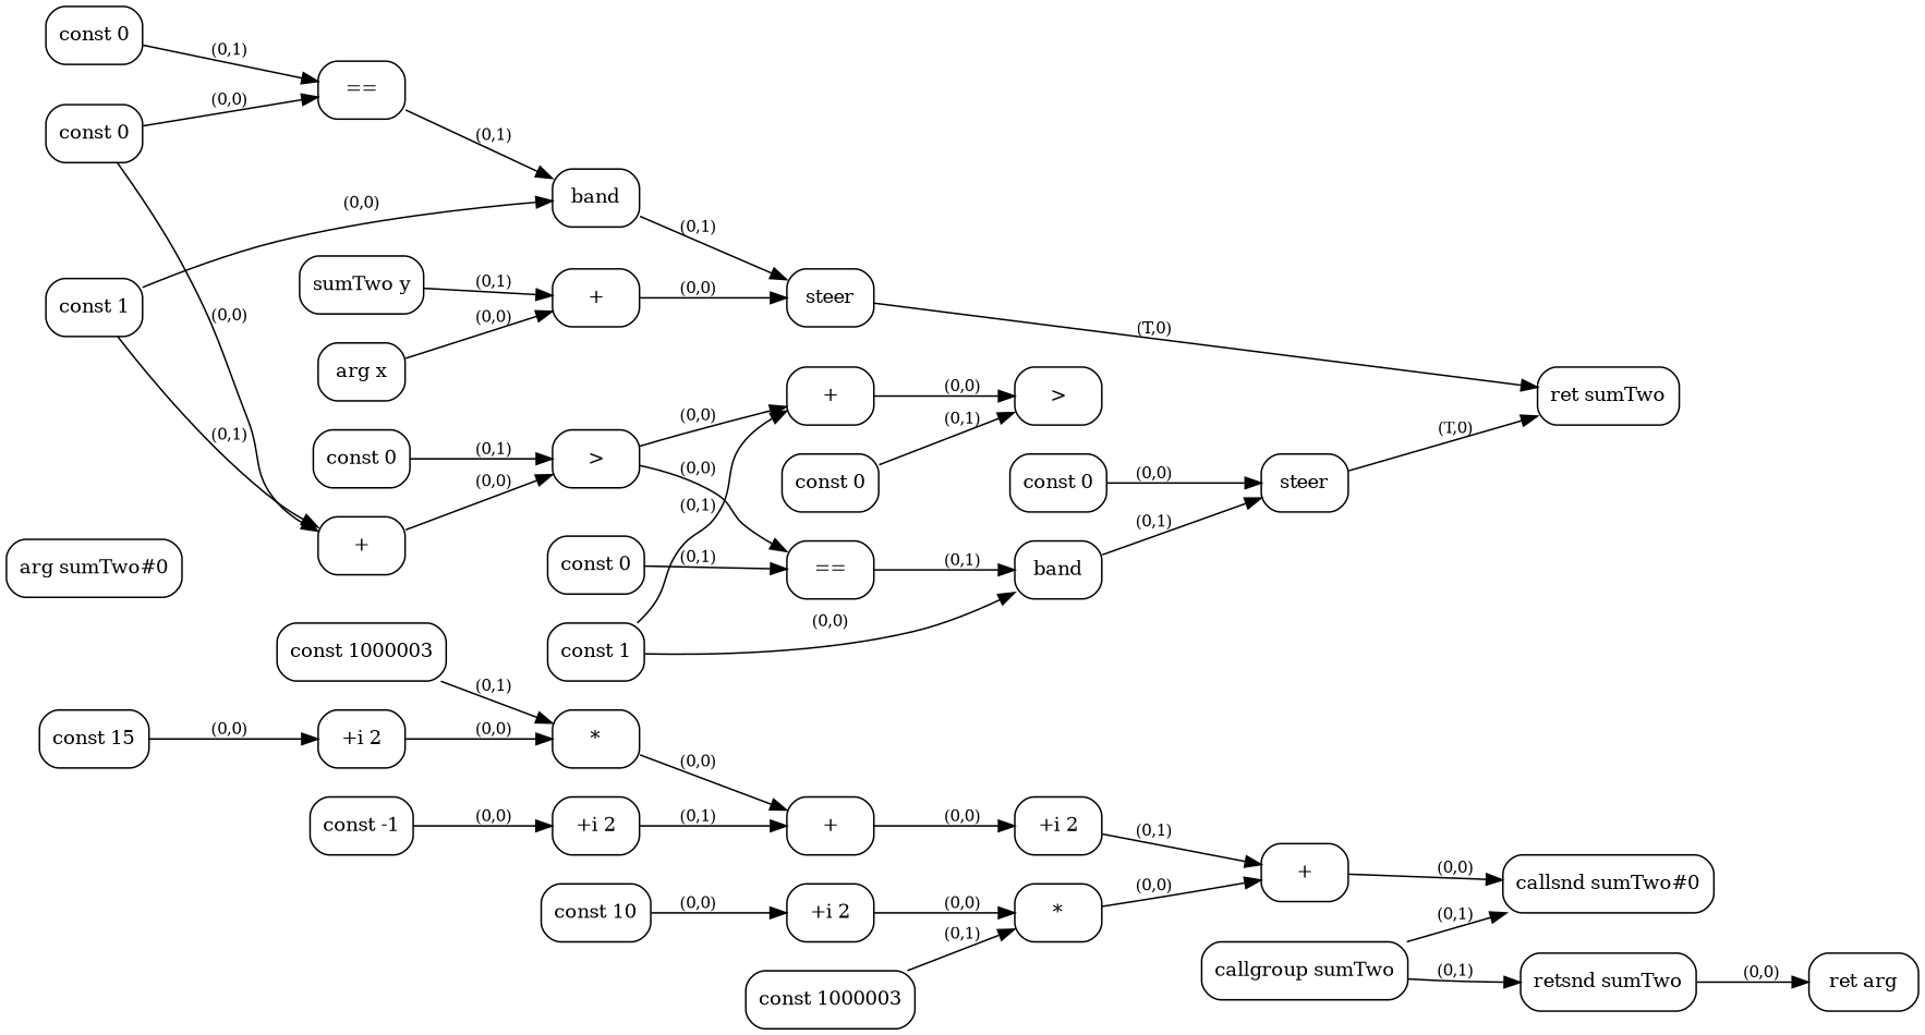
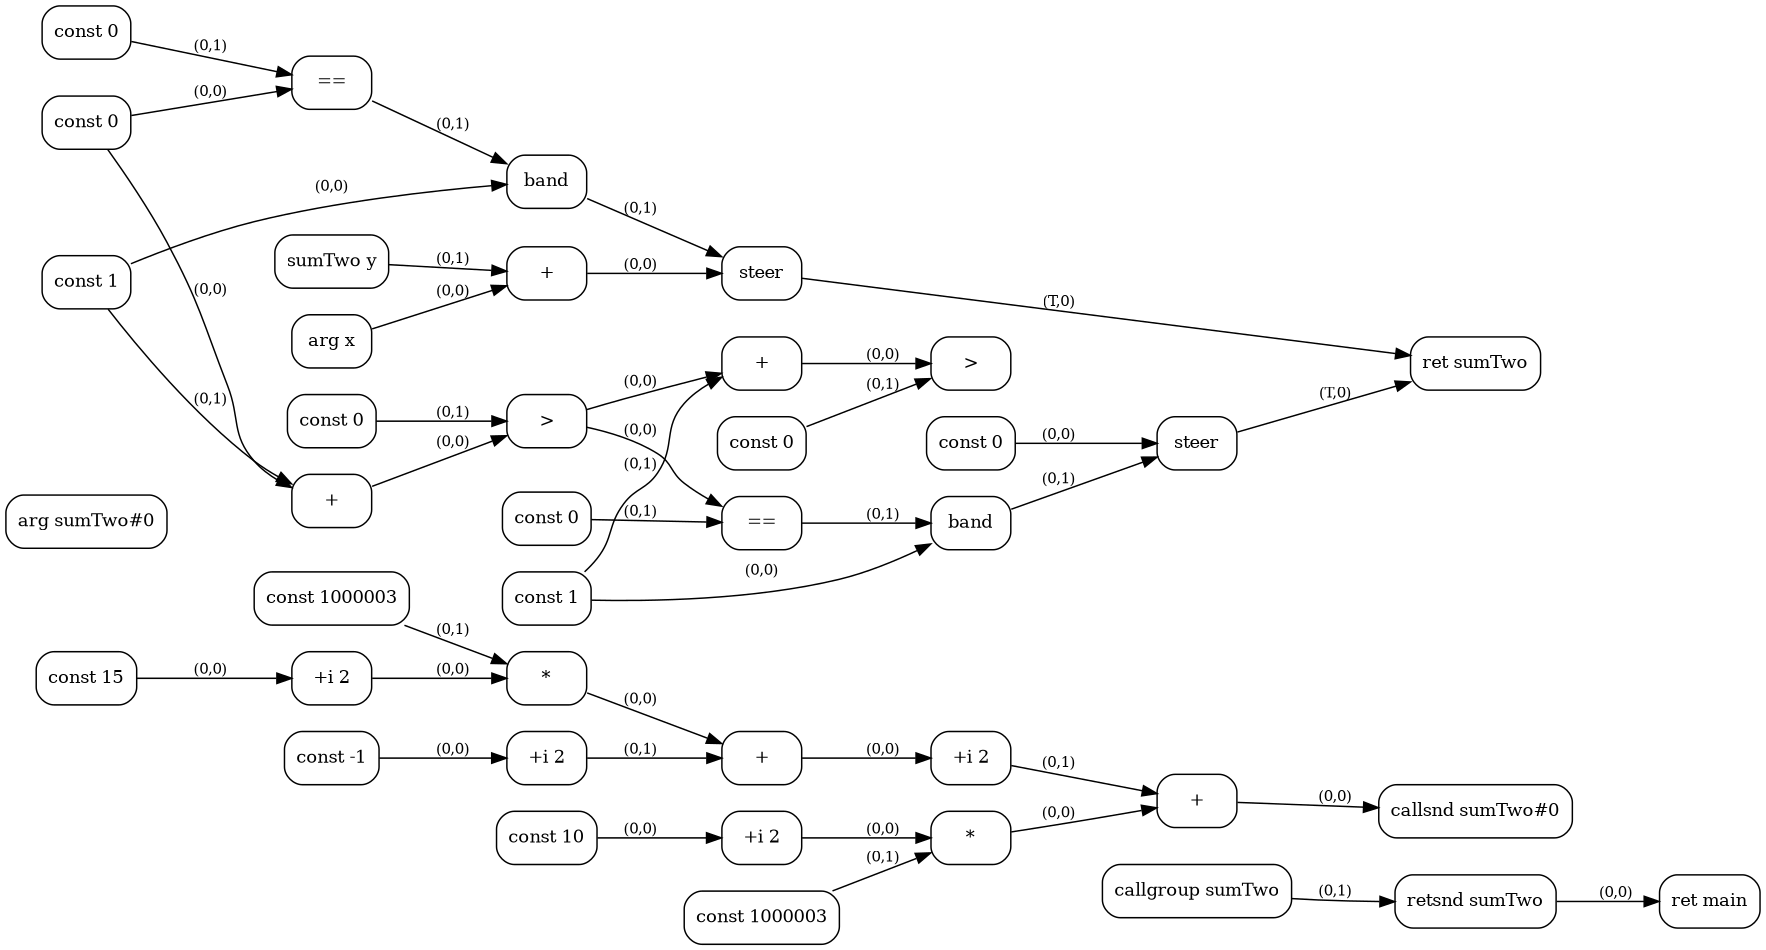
  digraph {
    rankdir=LR
    node [fontsize=12 shape=box style=rounded]
    edge [fontsize=10]
    n1 [label="const -1"]
    n2 [label="+i 2"]
    n3 [label="+"]
    n4 [label="const 10"]
    n5 [label="+i 2"]
    n6 [label="*"]
    n7 [label="const 15"]
    n8 [label="+i 2"]
    n9 [label="*"]
    n10 [label="+i 2"]
    n11 [label="const 1000003"]
    n12 [label="+"]
    n13 [label="callsnd sumTwo#0"]
    n14 [label="const 1000003"]
    n15 [label="arg sumTwo#0"]
    n16 [label="const 0"]
    n17 [label="=="]
    n18 [label="+"]
    n19 [label=band]
    n20 [label=">"]
    n21 [label="const 1"]
    n22 [label=steer]
    n23 [label="const 0"]
    n24 [label="ret sumTwo"]
    n25 [label="arg x"]
    n26 [label="+"]
    n27 [label="sumTwo y"]
    n28 [label="=="]
    n29 [label="+"]
    n30 [label="const 0"]
    n31 [label=band]
    n32 [label=">"]
    n33 [label="const 1"]
    n34 [label=steer]
    n35 [label="const 0"]
    n36 [label="const 0"]
    n37 [label="const 0"]
    n38 [label="callgroup sumTwo"]
    n39 [label="retsnd sumTwo"]
-   n40 [label="ret arg"]
+   n40 [label="ret main"]
    n1 -> n2 [label="(0,0)"]
    n2 -> n3 [label="(0,1)"]
    n3 -> n10 [label="(0,0)"]
    n4 -> n5 [label="(0,0)"]
    n5 -> n6 [label="(0,0)"]
    n6 -> n12 [label="(0,0)"]
    n7 -> n8 [label="(0,0)"]
    n8 -> n9 [label="(0,0)"]
    n9 -> n3 [label="(0,0)"]
    n10 -> n12 [label="(0,1)"]
    n11 -> n9 [label="(0,1)"]
    n12 -> n13 [label="(0,0)"]
    n14 -> n6 [label="(0,1)"]
    n16 -> n17 [label="(0,0)"]
    n16 -> n18 [label="(0,0)"]
    n17 -> n19 [label="(0,1)"]
    n18 -> n20 [label="(0,0)"]
    n19 -> n22 [label="(0,1)"]
    n20 -> n28 [label="(0,0)"]
    n20 -> n29 [label="(0,0)"]
    n21 -> n18 [label="(0,1)"]
    n21 -> n19 [label="(0,0)"]
    n22 -> n24 [label="(T,0)"]
    n23 -> n17 [label="(0,1)"]
    n25 -> n26 [label="(0,0)"]
    n26 -> n22 [label="(0,0)"]
    n27 -> n26 [label="(0,1)"]
    n28 -> n31 [label="(0,1)"]
    n29 -> n32 [label="(0,0)"]
    n30 -> n20 [label="(0,1)"]
    n31 -> n34 [label="(0,1)"]
    n33 -> n29 [label="(0,1)"]
    n33 -> n31 [label="(0,0)"]
    n34 -> n24 [label="(T,0)"]
    n35 -> n28 [label="(0,1)"]
    n36 -> n34 [label="(0,0)"]
    n37 -> n32 [label="(0,1)"]
-   n38 -> n13 [label="(0,1)"]
    n38 -> n39 [label="(0,1)"]
    n39 -> n40 [label="(0,0)"]
  }
